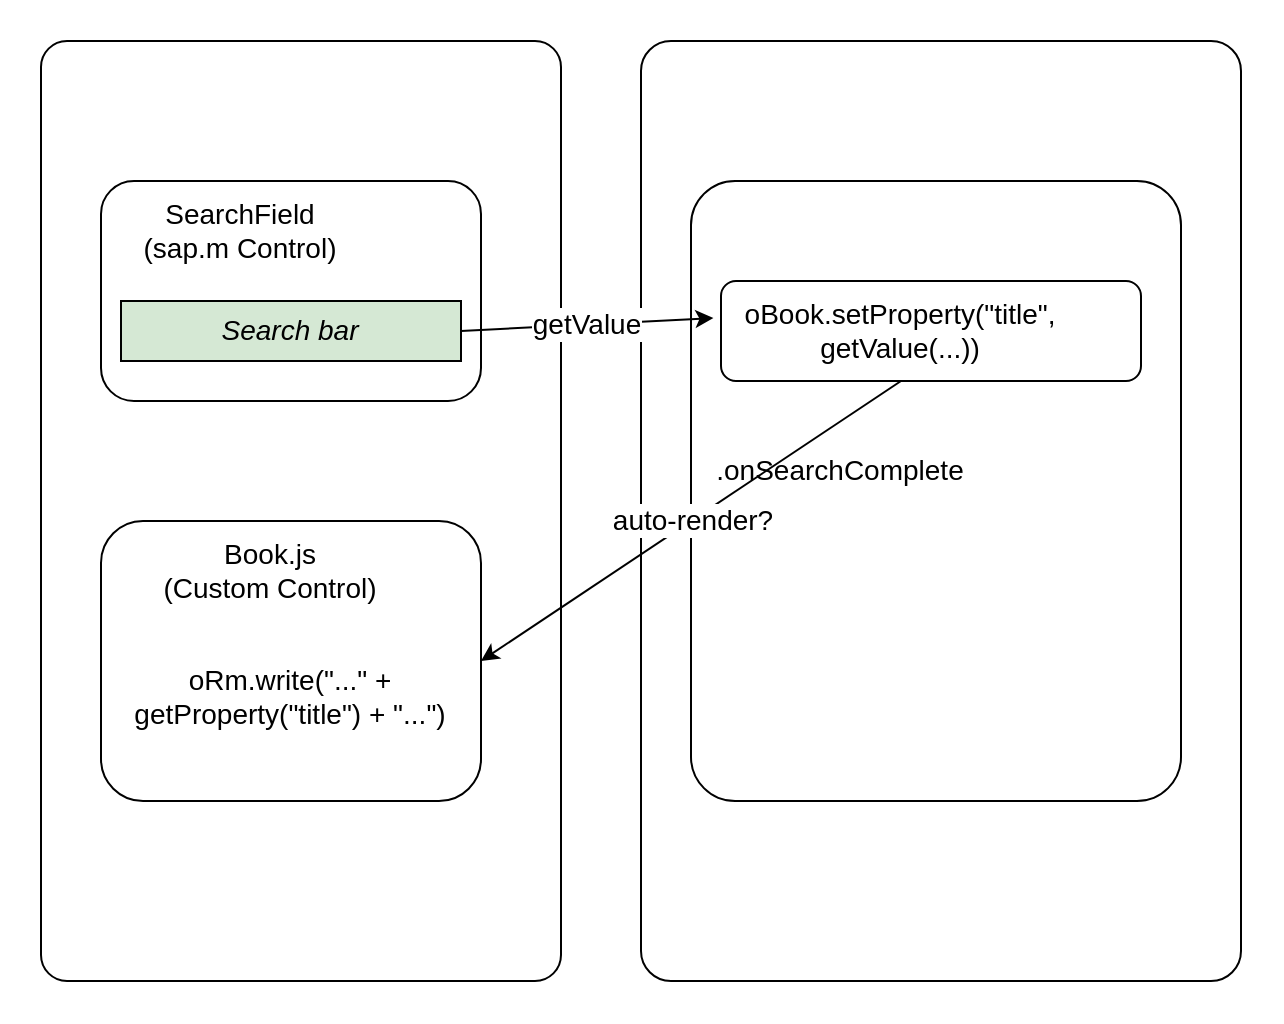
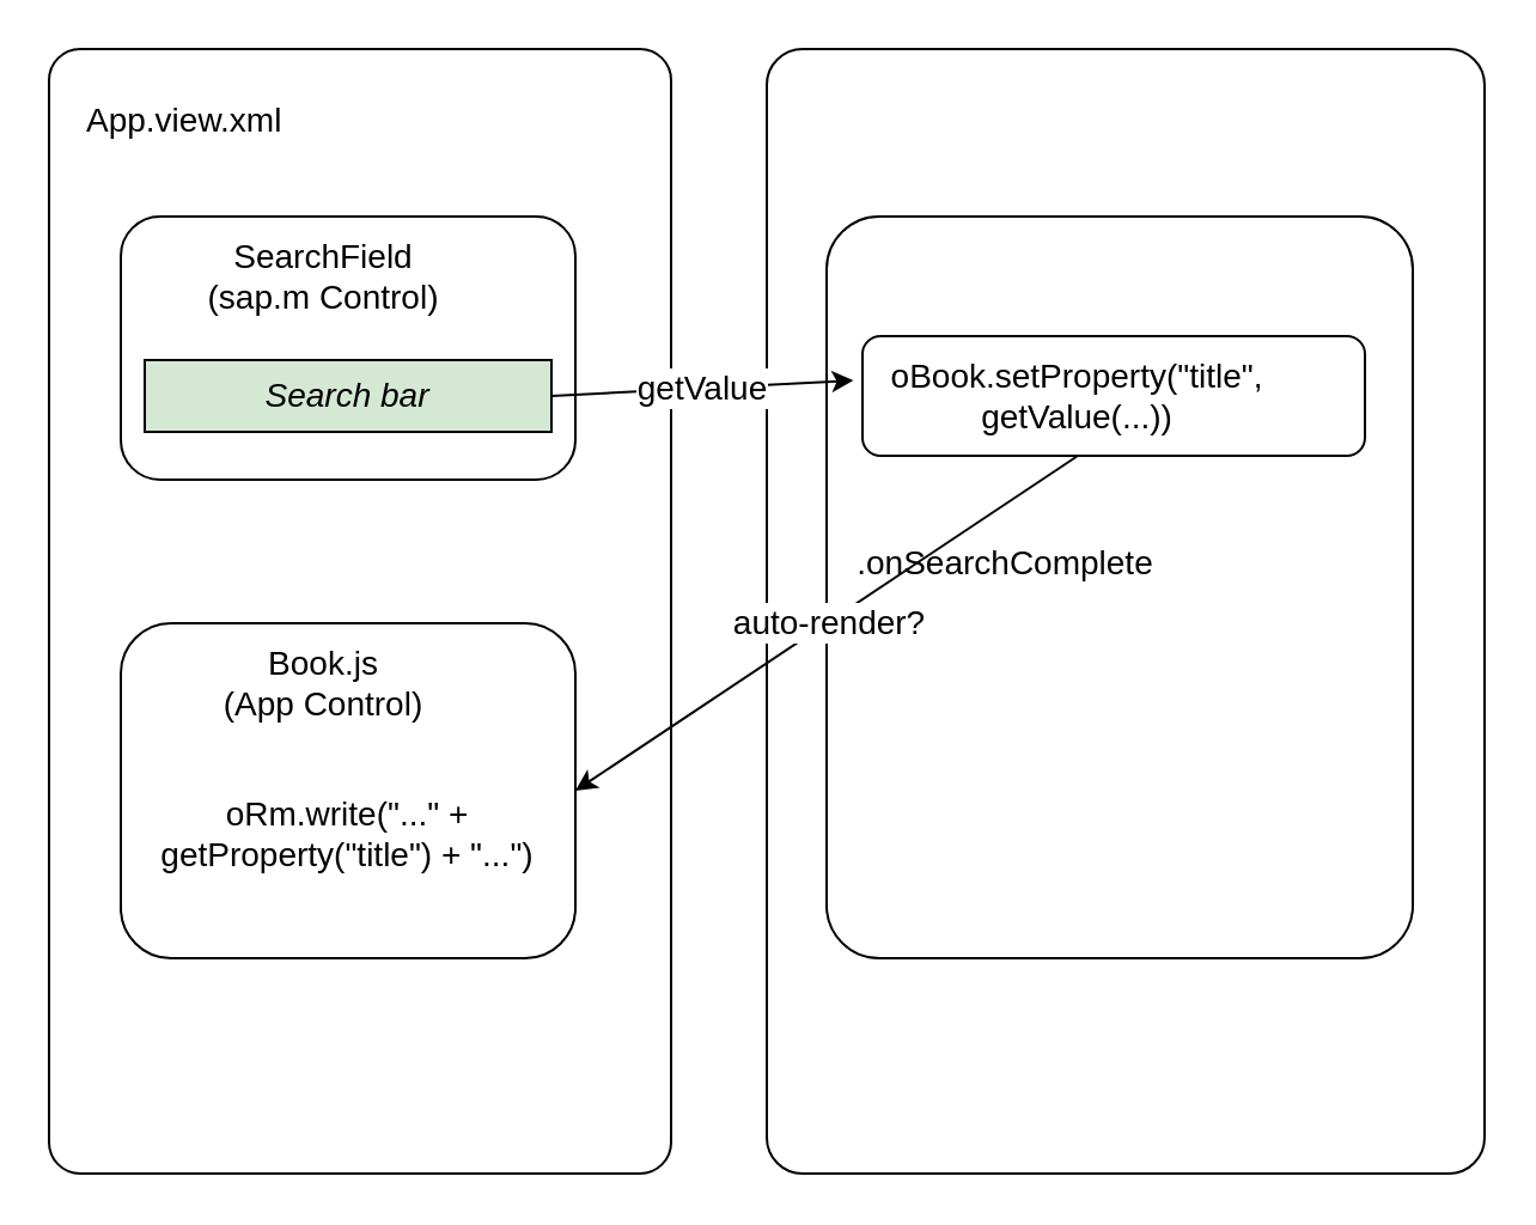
  <mxCell id="0" />
  <mxCell id="1" parent="0" />
  <mxCell id="2" value="" style="rounded=1;whiteSpace=wrap;html=1;arcSize=5;" vertex="1" parent="1"><mxGeometry x="20" y="20" width="260" height="470" as="geometry" /></mxCell>
+ <mxCell id="3" value="&lt;font style=&quot;font-size: 14px;&quot;&gt;App.view.xml&lt;/font&gt;" style="text;strokeColor=none;fillColor=none;align=left;verticalAlign=middle;spacingLeft=4;spacingRight=4;overflow=hidden;points=[[0,0.5],[1,0.5]];portConstraint=eastwest;rotatable=0;whiteSpace=wrap;html=1;" vertex="1" parent="1"><mxGeometry x="30" y="30" width="100" height="40" as="geometry" /></mxCell>
  <mxCell id="4" value="" style="rounded=1;whiteSpace=wrap;html=1;fontSize=14;" vertex="1" parent="1"><mxGeometry x="50" y="90" width="190" height="110" as="geometry" /></mxCell>
  <mxCell id="5" value="" style="rounded=1;whiteSpace=wrap;html=1;fontSize=14;" vertex="1" parent="1"><mxGeometry x="50" y="260" width="190" height="140" as="geometry" /></mxCell>
- <mxCell id="6" value="SearchField&lt;br&gt;(sap.m Control)" style="text;html=1;strokeColor=none;fillColor=none;align=center;verticalAlign=middle;whiteSpace=wrap;rounded=0;fontSize=14;" vertex="1" parent="1"><mxGeometry x="55" y="100" width="130" height="30" as="geometry" /></mxCell>
- <mxCell id="7" value="Book.js&lt;br&gt;(Custom Control)" style="text;html=1;strokeColor=none;fillColor=none;align=center;verticalAlign=middle;whiteSpace=wrap;rounded=0;fontSize=14;" vertex="1" parent="1"><mxGeometry x="60" y="270" width="150" height="30" as="geometry" /></mxCell>
+ <mxCell id="6" value="SearchField&lt;br&gt;(sap.m Control)" style="text;html=1;strokeColor=none;fillColor=none;align=center;verticalAlign=middle;whiteSpace=wrap;rounded=0;fontSize=14;" vertex="1" parent="1"><mxGeometry x="70" y="100" width="130" height="30" as="geometry" /></mxCell>
+ <mxCell id="7" value="Book.js&lt;br&gt;(App Control)" style="text;html=1;strokeColor=none;fillColor=none;align=center;verticalAlign=middle;whiteSpace=wrap;rounded=0;fontSize=14;" vertex="1" parent="1"><mxGeometry x="60" y="270" width="150" height="30" as="geometry" /></mxCell>
  <mxCell id="8" value="" style="rounded=1;whiteSpace=wrap;html=1;arcSize=5;" vertex="1" parent="1"><mxGeometry x="320" y="20" width="300" height="470" as="geometry" /></mxCell>
  <mxCell id="9" value="&lt;i&gt;Search bar&lt;/i&gt;" style="rounded=0;whiteSpace=wrap;html=1;fontSize=14;fillColor=#d5e8d4;" vertex="1" parent="1"><mxGeometry x="60" y="150" width="170" height="30" as="geometry" /></mxCell>
  <mxCell id="10" value="" style="rounded=1;whiteSpace=wrap;html=1;fontSize=14;arcSize=9;" vertex="1" parent="1"><mxGeometry x="345" y="90" width="245" height="310" as="geometry" /></mxCell>
  <mxCell id="11" value="" style="endArrow=classic;html=1;fontSize=14;exitX=1;exitY=0.5;exitDx=0;exitDy=0;entryX=-0.018;entryY=0.371;entryDx=0;entryDy=0;entryPerimeter=0;" edge="1" parent="1" source="9" target="15"><mxGeometry relative="1" as="geometry"><mxPoint x="240" y="164.5" as="sourcePoint" /><mxPoint x="340" y="164.5" as="targetPoint" /></mxGeometry></mxCell>
  <mxCell id="12" value="getValue" style="edgeLabel;resizable=0;html=1;align=center;verticalAlign=middle;fontSize=14;" connectable="0" vertex="1" parent="11"><mxGeometry relative="1" as="geometry" /></mxCell>
  <mxCell id="13" value="oRm.write(&quot;...&quot; + getProperty(&quot;title&quot;) + &quot;...&quot;)" style="text;html=1;strokeColor=none;fillColor=none;align=center;verticalAlign=middle;whiteSpace=wrap;rounded=0;fontSize=14;" vertex="1" parent="1"><mxGeometry x="60" y="315" width="170" height="65" as="geometry" /></mxCell>
  <mxCell id="14" value=".onSearchComplete" style="text;html=1;strokeColor=none;fillColor=none;align=center;verticalAlign=middle;whiteSpace=wrap;rounded=0;fontSize=14;" vertex="1" parent="1"><mxGeometry x="390" y="220" width="60" height="30" as="geometry" /></mxCell>
  <mxCell id="15" value="" style="rounded=1;whiteSpace=wrap;html=1;fontSize=14;" vertex="1" parent="1"><mxGeometry x="360" y="140" width="210" height="50" as="geometry" /></mxCell>
  <mxCell id="16" value="oBook.setProperty(&quot;title&quot;, getValue(...))" style="text;html=1;strokeColor=none;fillColor=none;align=center;verticalAlign=middle;whiteSpace=wrap;rounded=0;fontSize=14;" vertex="1" parent="1"><mxGeometry x="420" y="150" width="60" height="30" as="geometry" /></mxCell>
  <mxCell id="17" value="" style="endArrow=classic;html=1;fontSize=14;entryX=1;entryY=0.5;entryDx=0;entryDy=0;" edge="1" parent="1" target="5"><mxGeometry relative="1" as="geometry"><mxPoint x="450" y="190" as="sourcePoint" /><mxPoint x="550" y="190" as="targetPoint" /></mxGeometry></mxCell>
  <mxCell id="18" value="auto-render?" style="edgeLabel;resizable=0;html=1;align=center;verticalAlign=middle;fontSize=14;" connectable="0" vertex="1" parent="17"><mxGeometry relative="1" as="geometry" /></mxCell>
